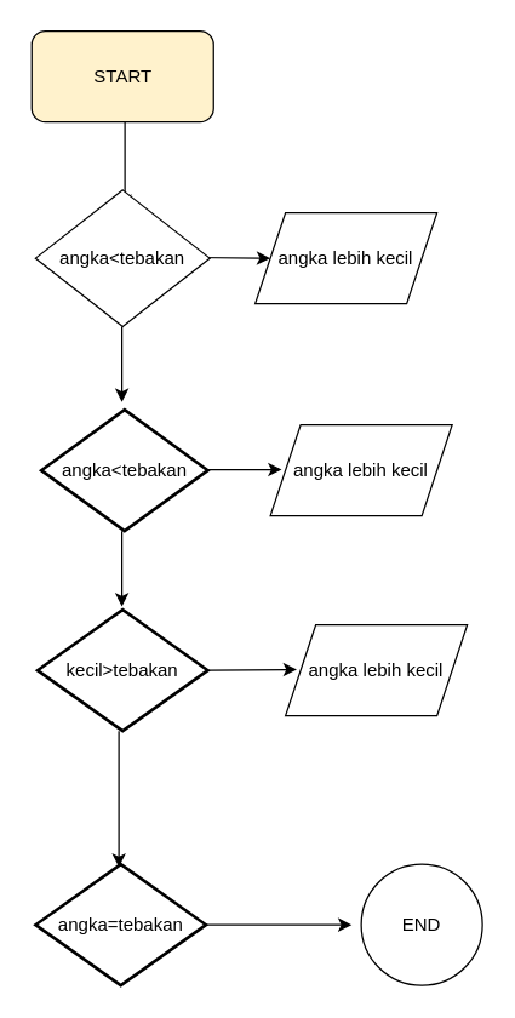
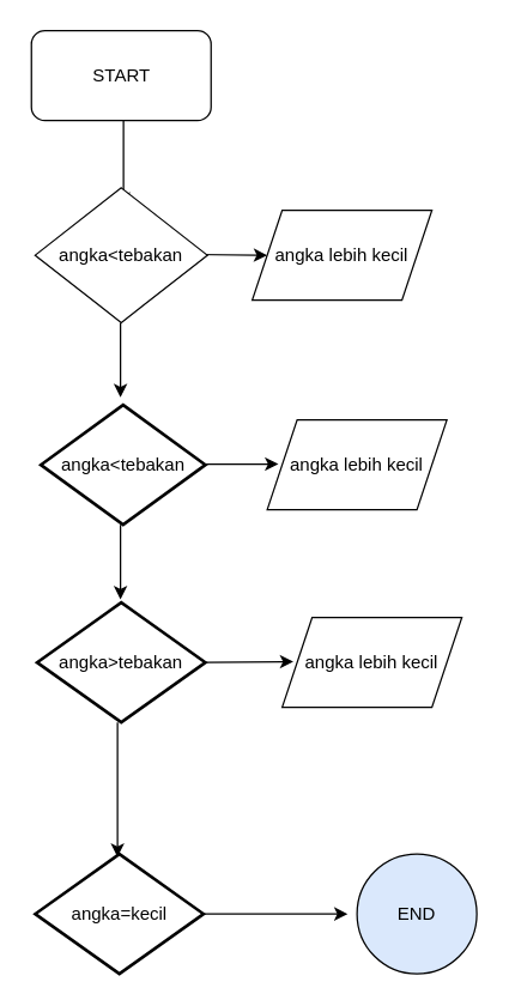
  <mxCell id="0" />
  <mxCell id="1" parent="0" />
  <mxCell id="2" value="" style="endArrow=classic;html=1;rounded=0;exitX=0.45;exitY=1.05;exitDx=0;exitDy=0;exitPerimeter=0;" edge="1" parent="1"><mxGeometry width="50" height="50" relative="1" as="geometry"><mxPoint x="82" y="80" as="sourcePoint" /><mxPoint x="82" y="137" as="targetPoint" /><Array as="points" /></mxGeometry></mxCell>
  <mxCell id="3" value="" style="endArrow=classic;html=1;rounded=0;" edge="1" parent="1"><mxGeometry width="50" height="50" relative="1" as="geometry"><mxPoint x="80" y="350" as="sourcePoint" /><mxPoint x="80" y="400" as="targetPoint" /></mxGeometry></mxCell>
  <mxCell id="4" value="" style="endArrow=classic;html=1;rounded=0;" edge="1" parent="1"><mxGeometry width="50" height="50" relative="1" as="geometry"><mxPoint x="128" y="169.5" as="sourcePoint" /><mxPoint x="178" y="170" as="targetPoint" /></mxGeometry></mxCell>
  <mxCell id="5" value="" style="edgeStyle=none;orthogonalLoop=1;jettySize=auto;html=1;rounded=0;" edge="1" parent="1"><mxGeometry width="100" relative="1" as="geometry"><mxPoint x="135.5" y="442" as="sourcePoint" /><mxPoint x="195.5" y="441.5" as="targetPoint" /><Array as="points" /></mxGeometry></mxCell>
  <mxCell id="6" value="" style="endArrow=classic;html=1;rounded=0;" edge="1" parent="1"><mxGeometry width="50" height="50" relative="1" as="geometry"><mxPoint x="80" y="215" as="sourcePoint" /><mxPoint x="80" y="265" as="targetPoint" /></mxGeometry></mxCell>
- <mxCell id="7" value="START" style="rounded=1;whiteSpace=wrap;html=1;fillColor=#fff2cc;" vertex="1" parent="1"><mxGeometry x="20.5" y="20" width="120" height="60" as="geometry" /></mxCell>
+ <mxCell id="7" value="START" style="rounded=1;whiteSpace=wrap;html=1;" vertex="1" parent="1"><mxGeometry x="20.5" y="20" width="120" height="60" as="geometry" /></mxCell>
  <mxCell id="8" value="angka&amp;lt;tebakan" style="strokeWidth=2;html=1;shape=mxgraph.flowchart.decision;whiteSpace=wrap;" vertex="1" parent="1"><mxGeometry x="26.75" y="270" width="110" height="80" as="geometry" /></mxCell>
  <mxCell id="9" value="" style="edgeStyle=orthogonalEdgeStyle;rounded=0;orthogonalLoop=1;jettySize=auto;html=1;" edge="1" parent="1" source="10"><mxGeometry relative="1" as="geometry"><mxPoint x="78" y="572" as="targetPoint" /><Array as="points"><mxPoint x="78" y="520" /><mxPoint x="78" y="520" /></Array></mxGeometry></mxCell>
- <mxCell id="10" value="kecil&amp;gt;tebakan" style="strokeWidth=2;html=1;shape=mxgraph.flowchart.decision;whiteSpace=wrap;" vertex="1" parent="1"><mxGeometry x="24.25" y="402" width="112.5" height="80" as="geometry" /></mxCell>
+ <mxCell id="10" value="angka&amp;gt;tebakan" style="strokeWidth=2;html=1;shape=mxgraph.flowchart.decision;whiteSpace=wrap;" vertex="1" parent="1"><mxGeometry x="24.25" y="402" width="112.5" height="80" as="geometry" /></mxCell>
  <mxCell id="11" value="" style="endArrow=classic;html=1;rounded=0;" edge="1" parent="1" target="12"><mxGeometry width="50" height="50" relative="1" as="geometry"><mxPoint x="82.5" y="190" as="sourcePoint" /><mxPoint x="82.5" y="240" as="targetPoint" /></mxGeometry></mxCell>
  <mxCell id="12" value="angka&amp;lt;tebakan" style="rhombus;whiteSpace=wrap;html=1;" vertex="1" parent="1"><mxGeometry x="23" y="125" width="115" height="90" as="geometry" /></mxCell>
  <mxCell id="13" value="angka lebih kecil" style="shape=parallelogram;perimeter=parallelogramPerimeter;whiteSpace=wrap;html=1;fixedSize=1;" vertex="1" parent="1"><mxGeometry x="168" y="140" width="120" height="60" as="geometry" /></mxCell>
  <mxCell id="14" value="angka lebih kecil" style="shape=parallelogram;perimeter=parallelogramPerimeter;whiteSpace=wrap;html=1;fixedSize=1;" vertex="1" parent="1"><mxGeometry x="188" y="412" width="120" height="60" as="geometry" /></mxCell>
  <mxCell id="15" value="" style="endArrow=classic;html=1;rounded=0;" edge="1" parent="1"><mxGeometry width="50" height="50" relative="1" as="geometry"><mxPoint x="135.5" y="309.5" as="sourcePoint" /><mxPoint x="185.5" y="309.5" as="targetPoint" /><Array as="points" /></mxGeometry></mxCell>
  <mxCell id="16" value="angka lebih kecil" style="shape=parallelogram;perimeter=parallelogramPerimeter;whiteSpace=wrap;html=1;fixedSize=1;" vertex="1" parent="1"><mxGeometry x="178" y="280" width="120" height="60" as="geometry" /></mxCell>
  <mxCell id="17" value="" style="edgeStyle=orthogonalEdgeStyle;rounded=0;orthogonalLoop=1;jettySize=auto;html=1;" edge="1" parent="1" source="18"><mxGeometry relative="1" as="geometry"><mxPoint x="231.75" y="610" as="targetPoint" /></mxGeometry></mxCell>
- <mxCell id="18" value="angka=tebakan" style="strokeWidth=2;html=1;shape=mxgraph.flowchart.decision;whiteSpace=wrap;" vertex="1" parent="1"><mxGeometry x="23" y="570" width="112.5" height="80" as="geometry" /></mxCell>
- <mxCell id="19" value="END" style="ellipse;whiteSpace=wrap;html=1;aspect=fixed;" vertex="1" parent="1"><mxGeometry x="238" y="570" width="80" height="80" as="geometry" /></mxCell>
+ <mxCell id="18" value="angka=kecil" style="strokeWidth=2;html=1;shape=mxgraph.flowchart.decision;whiteSpace=wrap;" vertex="1" parent="1"><mxGeometry x="23" y="570" width="112.5" height="80" as="geometry" /></mxCell>
+ <mxCell id="19" value="END" style="ellipse;whiteSpace=wrap;html=1;aspect=fixed;fillColor=#dae8fc;" vertex="1" parent="1"><mxGeometry x="238" y="570" width="80" height="80" as="geometry" /></mxCell>
